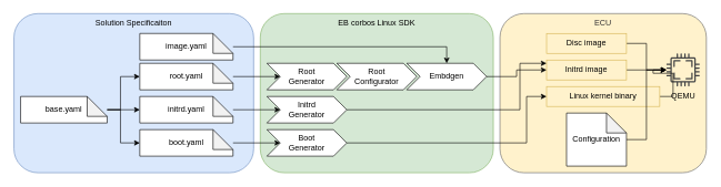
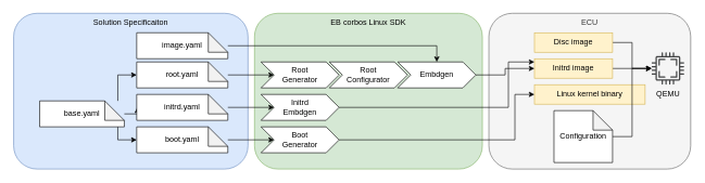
  <mxCell id="0" />
  <mxCell id="1" parent="0" />
- <mxCell id="2" value="ECU" style="rounded=1;whiteSpace=wrap;html=1;verticalAlign=top;fillColor=#fff2cc;fontColor=#333333;strokeColor=#666666;" parent="1" vertex="1"><mxGeometry x="750" y="20" width="310" height="240" as="geometry" /></mxCell>
+ <mxCell id="2" value="ECU" style="rounded=1;whiteSpace=wrap;html=1;verticalAlign=top;fillColor=#f5f5f5;fontColor=#333333;strokeColor=#666666;" parent="1" vertex="1"><mxGeometry x="750" y="20" width="310" height="240" as="geometry" /></mxCell>
  <mxCell id="3" value="EB corbos Linux SDK" style="rounded=1;whiteSpace=wrap;html=1;fillColor=#d5e8d4;strokeColor=#82b366;verticalAlign=top;" parent="1" vertex="1"><mxGeometry x="390" y="20" width="350" height="240" as="geometry" /></mxCell>
  <mxCell id="4" value="Solution Specificaiton" style="rounded=1;whiteSpace=wrap;html=1;verticalAlign=top;fillColor=#dae8fc;strokeColor=#6c8ebf;" parent="1" vertex="1"><mxGeometry x="20" y="20" width="360" height="240" as="geometry" /></mxCell>
  <mxCell id="5" value="QEMU" style="sketch=0;pointerEvents=1;shadow=0;dashed=0;html=1;strokeColor=none;fillColor=#434445;aspect=fixed;labelPosition=center;verticalLabelPosition=bottom;verticalAlign=top;align=center;outlineConnect=0;shape=mxgraph.vvd.cpu;" parent="1" vertex="1"><mxGeometry x="1000" y="80" width="50" height="50" as="geometry" /></mxCell>
  <mxCell id="6" style="edgeStyle=orthogonalEdgeStyle;rounded=0;orthogonalLoop=1;jettySize=auto;html=1;" parent="1" source="7" target="5" edge="1"><mxGeometry relative="1" as="geometry" /></mxCell>
  <mxCell id="7" value="Disc image" style="rounded=0;whiteSpace=wrap;html=1;fillColor=#fff2cc;strokeColor=#d6b656;" parent="1" vertex="1"><mxGeometry x="820" y="50" width="120" height="30" as="geometry" /></mxCell>
- <mxCell id="8" style="edgeStyle=orthogonalEdgeStyle;rounded=0;orthogonalLoop=1;jettySize=auto;html=1;" parent="1" source="9" target="5" edge="1"><mxGeometry relative="1" as="geometry" /></mxCell>
  <mxCell id="9" value="Linux kernel binary" style="rounded=0;whiteSpace=wrap;html=1;fillColor=#fff2cc;strokeColor=#d6b656;" parent="1" vertex="1"><mxGeometry x="820" y="130" width="170" height="30" as="geometry" /></mxCell>
  <mxCell id="10" style="edgeStyle=orthogonalEdgeStyle;rounded=0;orthogonalLoop=1;jettySize=auto;html=1;" parent="1" source="11" target="5" edge="1"><mxGeometry relative="1" as="geometry" /></mxCell>
  <mxCell id="11" value="Initrd image" style="rounded=0;whiteSpace=wrap;html=1;fillColor=#fff2cc;strokeColor=#d6b656;" parent="1" vertex="1"><mxGeometry x="820" y="90" width="120" height="30" as="geometry" /></mxCell>
  <mxCell id="12" style="edgeStyle=orthogonalEdgeStyle;rounded=0;orthogonalLoop=1;jettySize=auto;html=1;" parent="1" source="13" target="5" edge="1"><mxGeometry relative="1" as="geometry"><Array as="points"><mxPoint x="970" y="210" /><mxPoint x="970" y="105" /></Array></mxGeometry></mxCell>
  <mxCell id="13" value="Configuration" style="shape=note;whiteSpace=wrap;html=1;backgroundOutline=1;darkOpacity=0.05;" parent="1" vertex="1"><mxGeometry x="850" y="170" width="90" height="80" as="geometry" /></mxCell>
  <mxCell id="14" style="edgeStyle=orthogonalEdgeStyle;rounded=0;orthogonalLoop=1;jettySize=auto;html=1;entryX=0;entryY=0.5;entryDx=0;entryDy=0;" parent="1" source="15" target="33" edge="1"><mxGeometry relative="1" as="geometry" /></mxCell>
  <mxCell id="15" value="boot.yaml" style="shape=note;whiteSpace=wrap;html=1;backgroundOutline=1;darkOpacity=0.05;" parent="1" vertex="1"><mxGeometry x="209" y="195" width="140" height="40" as="geometry" /></mxCell>
  <mxCell id="16" style="edgeStyle=orthogonalEdgeStyle;rounded=0;orthogonalLoop=1;jettySize=auto;html=1;" parent="1" source="19" target="24" edge="1"><mxGeometry relative="1" as="geometry"><Array as="points"><mxPoint x="180" y="165" /><mxPoint x="180" y="115" /></Array></mxGeometry></mxCell>
  <mxCell id="17" style="edgeStyle=orthogonalEdgeStyle;rounded=0;orthogonalLoop=1;jettySize=auto;html=1;" parent="1" source="19" target="18" edge="1"><mxGeometry relative="1" as="geometry" /></mxCell>
  <mxCell id="18" value="initrd.yaml" style="shape=note;whiteSpace=wrap;html=1;backgroundOutline=1;darkOpacity=0.05;" parent="1" vertex="1"><mxGeometry x="209" y="145" width="140" height="40" as="geometry" /></mxCell>
- <mxCell id="19" value="base.yaml" style="shape=note;whiteSpace=wrap;html=1;backgroundOutline=1;darkOpacity=0.05;align=center;" parent="1" vertex="1"><mxGeometry y="145" width="130" height="40" as="geometry" x="30" /></mxCell>
+ <mxCell id="19" value="base.yaml" style="shape=note;whiteSpace=wrap;html=1;backgroundOutline=1;darkOpacity=0.05;align=center;" parent="1" vertex="1"><mxGeometry x="60" y="155" width="130" height="40" as="geometry" /></mxCell>
  <mxCell id="20" style="edgeStyle=orthogonalEdgeStyle;rounded=0;orthogonalLoop=1;jettySize=auto;html=1;" parent="1" source="18" target="31" edge="1"><mxGeometry relative="1" as="geometry" /></mxCell>
  <mxCell id="21" style="edgeStyle=orthogonalEdgeStyle;rounded=0;orthogonalLoop=1;jettySize=auto;html=1;entryX=0.5;entryY=0;entryDx=0;entryDy=0;" parent="1" source="22" target="29" edge="1"><mxGeometry relative="1" as="geometry" /></mxCell>
  <mxCell id="22" value="image.yaml" style="shape=note;whiteSpace=wrap;html=1;backgroundOutline=1;darkOpacity=0.05;" parent="1" vertex="1"><mxGeometry x="209" y="50" width="140" height="40" as="geometry" /></mxCell>
  <mxCell id="23" style="edgeStyle=orthogonalEdgeStyle;rounded=0;orthogonalLoop=1;jettySize=auto;html=1;entryX=0;entryY=0.5;entryDx=0;entryDy=0;" parent="1" source="24" target="26" edge="1"><mxGeometry relative="1" as="geometry" /></mxCell>
  <mxCell id="24" value="root.yaml" style="shape=note;whiteSpace=wrap;html=1;backgroundOutline=1;darkOpacity=0.05;" parent="1" vertex="1"><mxGeometry x="209" y="95" width="140" height="40" as="geometry" /></mxCell>
  <mxCell id="25" style="edgeStyle=orthogonalEdgeStyle;rounded=0;orthogonalLoop=1;jettySize=auto;html=1;entryX=0;entryY=0.5;entryDx=0;entryDy=0;entryPerimeter=0;" parent="1" source="19" target="15" edge="1"><mxGeometry relative="1" as="geometry"><Array as="points"><mxPoint x="180" y="165" /><mxPoint x="180" y="215" /></Array></mxGeometry></mxCell>
  <mxCell id="26" value="Root&lt;div&gt;Generator&lt;/div&gt;" style="shape=step;perimeter=stepPerimeter;whiteSpace=wrap;html=1;fixedSize=1;" parent="1" vertex="1"><mxGeometry x="400" y="95" width="120" height="40" as="geometry" /></mxCell>
  <mxCell id="27" value="Root&lt;div&gt;Configurator&lt;/div&gt;" style="shape=step;perimeter=stepPerimeter;whiteSpace=wrap;html=1;fixedSize=1;" parent="1" vertex="1"><mxGeometry x="505" y="95" width="120" height="40" as="geometry" /></mxCell>
  <mxCell id="28" style="edgeStyle=orthogonalEdgeStyle;rounded=0;orthogonalLoop=1;jettySize=auto;html=1;" parent="1" source="29" target="11" edge="1"><mxGeometry relative="1" as="geometry" /></mxCell>
  <mxCell id="29" value="Embdgen" style="shape=step;perimeter=stepPerimeter;whiteSpace=wrap;html=1;fixedSize=1;" parent="1" vertex="1"><mxGeometry x="610" y="95" width="120" height="40" as="geometry" /></mxCell>
  <mxCell id="30" style="edgeStyle=orthogonalEdgeStyle;rounded=0;orthogonalLoop=1;jettySize=auto;html=1;" parent="1" source="31" target="11" edge="1"><mxGeometry relative="1" as="geometry"><Array as="points"><mxPoint x="780" y="165" /><mxPoint x="780" y="95" /></Array></mxGeometry></mxCell>
- <mxCell id="31" value="Initrd&lt;br&gt;Generator" style="shape=step;perimeter=stepPerimeter;whiteSpace=wrap;html=1;fixedSize=1;" parent="1" vertex="1"><mxGeometry x="400" y="145" width="120" height="40" as="geometry" /></mxCell>
+ <mxCell id="31" value="Initrd&lt;br&gt;Embdgen" style="shape=step;perimeter=stepPerimeter;whiteSpace=wrap;html=1;fixedSize=1;" parent="1" vertex="1"><mxGeometry x="400" y="145" width="120" height="40" as="geometry" /></mxCell>
  <mxCell id="32" style="edgeStyle=orthogonalEdgeStyle;rounded=0;orthogonalLoop=1;jettySize=auto;html=1;entryX=0;entryY=0.5;entryDx=0;entryDy=0;" parent="1" source="33" target="9" edge="1"><mxGeometry relative="1" as="geometry"><Array as="points"><mxPoint x="790" y="215" /><mxPoint x="790" y="145" /></Array></mxGeometry></mxCell>
  <mxCell id="33" value="Boot&lt;br&gt;Generator" style="shape=step;perimeter=stepPerimeter;whiteSpace=wrap;html=1;fixedSize=1;" parent="1" vertex="1"><mxGeometry x="400" y="195" width="120" height="40" as="geometry" /></mxCell>
